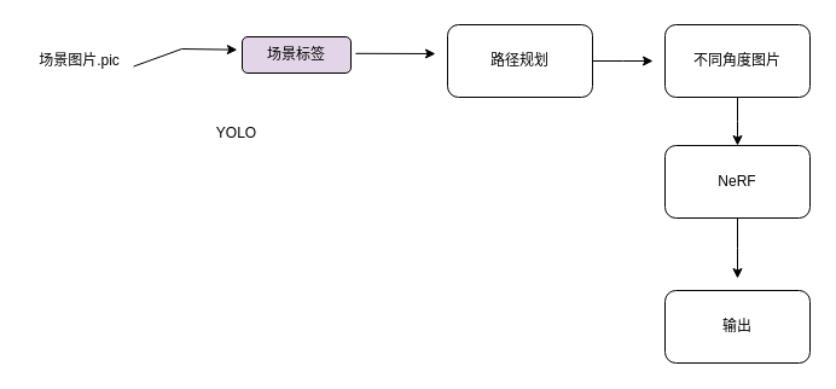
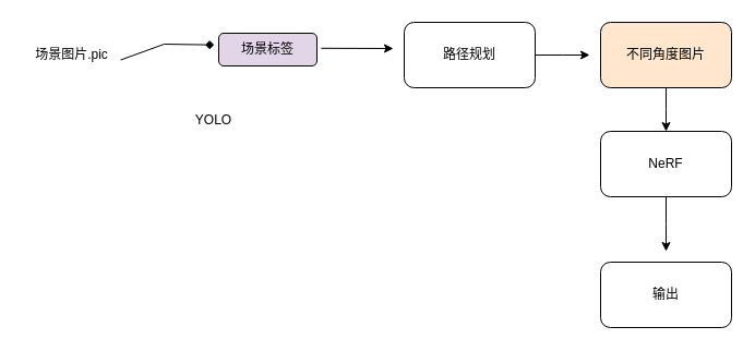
  <mxCell id="0" />
  <mxCell id="1" parent="0" />
  <mxCell id="2" value="场景标签" style="rounded=1;whiteSpace=wrap;html=1;fillColor=#e1d5e7;" vertex="1" parent="1"><mxGeometry x="200" y="30" width="90" height="30" as="geometry" /></mxCell>
- <mxCell id="3" value="" style="endArrow=classic;html=1;rounded=0;entryX=-0.046;entryY=0.357;entryDx=0;entryDy=0;entryPerimeter=0;exitX=1.001;exitY=0.651;exitDx=0;exitDy=0;exitPerimeter=0;" edge="1" parent="1" source="4" target="2"><mxGeometry width="50" height="50" relative="1" as="geometry"><mxPoint x="149.71" y="110" as="sourcePoint" /><mxPoint x="150" y="60" as="targetPoint" /><Array as="points"><mxPoint x="150" y="40" /></Array></mxGeometry></mxCell>
+ <mxCell id="3" value="" style="endArrow=diamond;html=1;rounded=0;entryX=-0.046;entryY=0.357;entryDx=0;entryDy=0;entryPerimeter=0;exitX=1.001;exitY=0.651;exitDx=0;exitDy=0;exitPerimeter=0;" edge="1" parent="1" source="4" target="2"><mxGeometry width="50" height="50" relative="1" as="geometry"><mxPoint x="149.71" y="110" as="sourcePoint" /><mxPoint x="150" y="60" as="targetPoint" /><Array as="points"><mxPoint x="150" y="40" /></Array></mxGeometry></mxCell>
  <mxCell id="4" value="场景图片.pic" style="text;html=1;align=center;verticalAlign=middle;resizable=0;points=[];autosize=1;strokeColor=none;fillColor=none;" vertex="1" parent="1"><mxGeometry x="20" y="35" width="90" height="30" as="geometry" /></mxCell>
  <mxCell id="5" value="YOLO" style="text;html=1;align=center;verticalAlign=middle;resizable=0;points=[];autosize=1;strokeColor=none;fillColor=none;" vertex="1" parent="1"><mxGeometry x="165" y="95" width="60" height="30" as="geometry" /></mxCell>
  <mxCell id="6" value="" style="endArrow=classic;html=1;rounded=0;exitX=1.043;exitY=0.46;exitDx=0;exitDy=0;exitPerimeter=0;" edge="1" parent="1" source="2"><mxGeometry width="50" height="50" relative="1" as="geometry"><mxPoint x="480" y="100" as="sourcePoint" /><mxPoint x="360" y="44" as="targetPoint" /></mxGeometry></mxCell>
  <mxCell id="7" style="edgeStyle=orthogonalEdgeStyle;rounded=0;orthogonalLoop=1;jettySize=auto;html=1;" edge="1" parent="1" source="8"><mxGeometry relative="1" as="geometry"><mxPoint x="540" y="50" as="targetPoint" /></mxGeometry></mxCell>
  <mxCell id="8" value="路径规划" style="rounded=1;whiteSpace=wrap;html=1;" vertex="1" parent="1"><mxGeometry x="370" y="20" width="120" height="60" as="geometry" /></mxCell>
  <mxCell id="9" style="edgeStyle=orthogonalEdgeStyle;rounded=0;orthogonalLoop=1;jettySize=auto;html=1;" edge="1" parent="1" source="10"><mxGeometry relative="1" as="geometry"><mxPoint x="610" y="120" as="targetPoint" /></mxGeometry></mxCell>
- <mxCell id="10" value="不同角度图片" style="rounded=1;whiteSpace=wrap;html=1;" vertex="1" parent="1"><mxGeometry x="550" y="20" width="120" height="60" as="geometry" /></mxCell>
+ <mxCell id="10" value="不同角度图片" style="rounded=1;whiteSpace=wrap;html=1;fillColor=#ffe6cc;" vertex="1" parent="1"><mxGeometry x="550" y="20" width="120" height="60" as="geometry" /></mxCell>
  <mxCell id="11" style="edgeStyle=orthogonalEdgeStyle;rounded=0;orthogonalLoop=1;jettySize=auto;html=1;" edge="1" parent="1" source="12"><mxGeometry relative="1" as="geometry"><mxPoint x="610" y="230" as="targetPoint" /></mxGeometry></mxCell>
  <mxCell id="12" value="NeRF" style="rounded=1;whiteSpace=wrap;html=1;" vertex="1" parent="1"><mxGeometry x="550" y="120" width="120" height="60" as="geometry" /></mxCell>
  <mxCell id="13" value="输出" style="rounded=1;whiteSpace=wrap;html=1;" vertex="1" parent="1"><mxGeometry x="550" y="240" width="120" height="60" as="geometry" /></mxCell>
